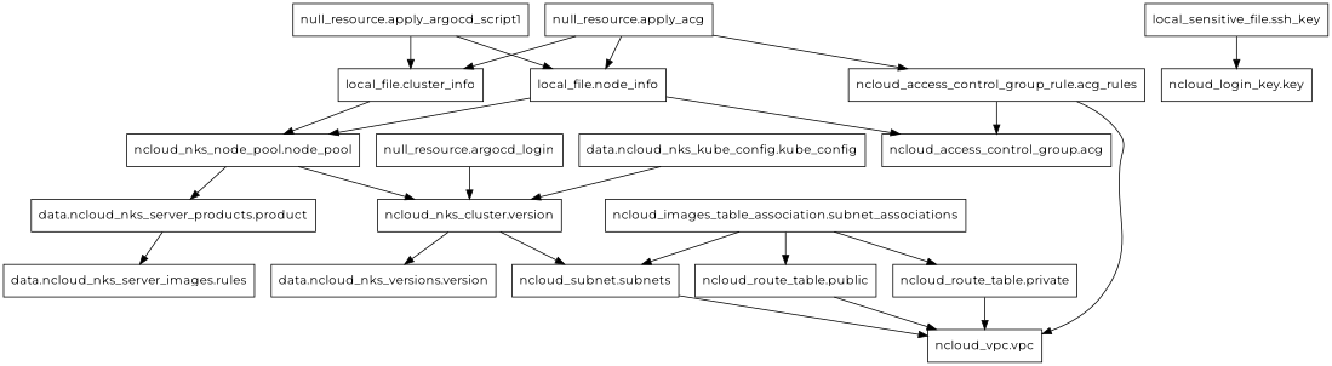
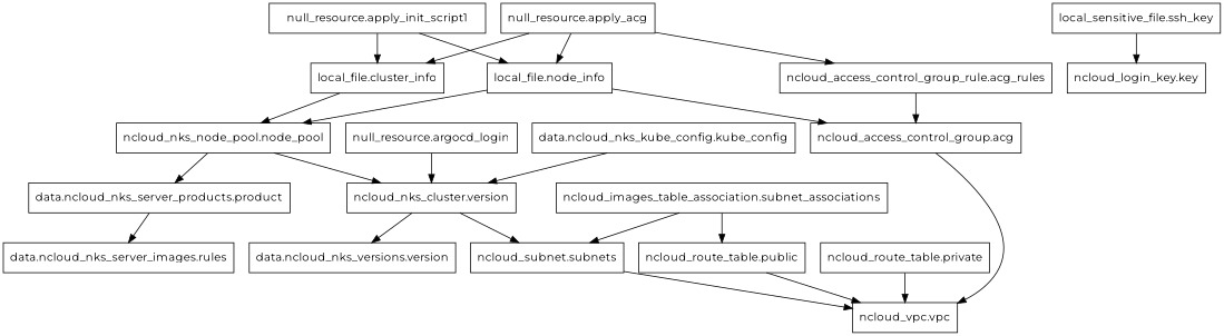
  digraph {
    fontname=Montserrat
    rankdir=TB
    node [fontname=Montserrat shape=rect]
    edge [fontname=Montserrat]
    n1 [label="data.ncloud_nks_kube_config.kube_config"]
    n2 [label="ncloud_nks_cluster.version"]
    n3 [label="data.ncloud_nks_versions.version"]
    n4 [label="ncloud_subnet.subnets"]
    n5 [label="data.ncloud_nks_server_images.rules"]
    n6 [label="data.ncloud_nks_server_products.product"]
    n7 [label="local_file.cluster_info"]
    n8 [label="ncloud_nks_node_pool.node_pool"]
    n9 [label="local_file.node_info"]
    n10 [label="ncloud_access_control_group.acg"]
    n11 [label="ncloud_vpc.vpc"]
    n12 [label="local_sensitive_file.ssh_key"]
    n13 [label="ncloud_login_key.key"]
    n14 [label="ncloud_access_control_group_rule.acg_rules"]
    n15 [label="ncloud_route_table.private"]
    n16 [label="ncloud_route_table.public"]
    n17 [label="ncloud_images_table_association.subnet_associations"]
    n18 [label="null_resource.apply_acg"]
-   n19 [label="null_resource.apply_argocd_script1"]
+   n19 [label="null_resource.apply_init_script1"]
    n20 [label="null_resource.argocd_login"]
    n1 -> n2
    n2 -> n3
    n2 -> n4
    n4 -> n11
    n6 -> n5
    n7 -> n8
    n8 -> n2
    n8 -> n6
    n9 -> n8
    n9 -> n10
-   n14 -> n11
+   n10 -> n11
    n12 -> n13
    n14 -> n10
    n15 -> n11
    n16 -> n11
    n17 -> n4
-   n17 -> n15
    n17 -> n16
    n18 -> n7
    n18 -> n9
    n18 -> n14
    n19 -> n7
    n19 -> n9
    n20 -> n2
  }
